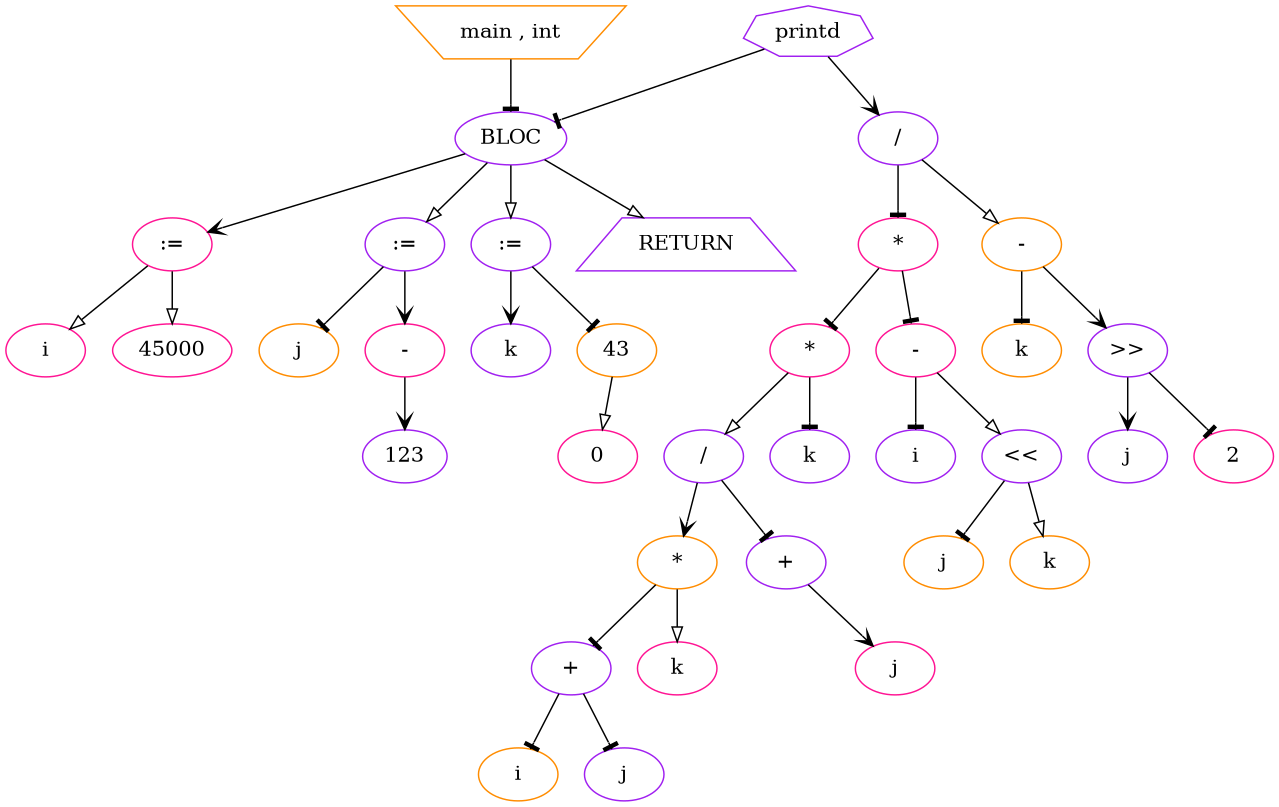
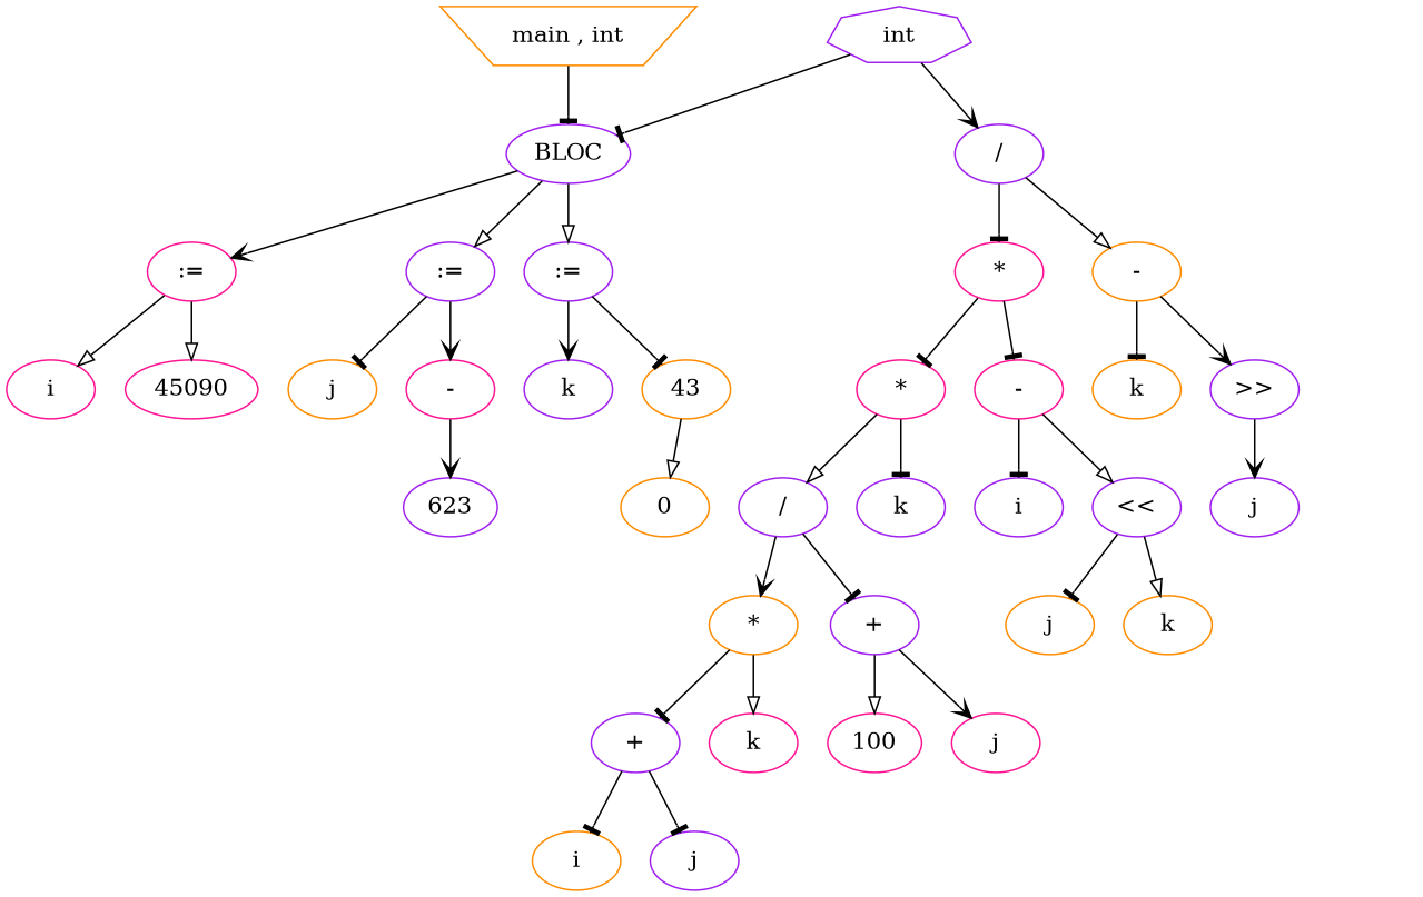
  digraph {
    node [color=purple]
    edge [arrowhead=tee]
    n1 [color=darkorange label="main , int" shape=invtrapezium]
    n2 [label=BLOC]
    n3 [color=deeppink label=":="]
    n4 [label=":="]
    n5 [label=":="]
-   n6 [label=RETURN shape=trapezium]
    n7 [color=deeppink label=i]
-   n8 [color=deeppink label=45000]
+   n8 [color=deeppink label=45090]
    n9 [color=darkorange label=j]
    n10 [color=deeppink label="-"]
    n11 [label=k]
    n12 [color=darkorange label=43]
-   n13 [label=printd shape=septagon]
+   n13 [label=int shape=septagon]
    n14 [label="/"]
-   n15 [label=123]
-   n16 [color=deeppink label=0]
+   n15 [label=623]
+   n16 [color=darkorange label=0]
    n17 [color=deeppink label="*"]
    n18 [color=darkorange label="-"]
    n19 [color=deeppink label="*"]
    n20 [color=deeppink label="-"]
    n21 [color=darkorange label=k]
    n22 [label=">>"]
    n23 [label="/"]
    n24 [label=k]
    n25 [label=i]
    n26 [label="<<"]
    n27 [color=darkorange label="*"]
    n28 [label="+"]
    n29 [label="+"]
    n30 [color=deeppink label=k]
+   n31 [color=deeppink label=100]
    n32 [color=deeppink label=j]
    n33 [color=darkorange label=i]
    n34 [label=j]
    n35 [color=darkorange label=j]
    n36 [color=darkorange label=k]
    n37 [label=j]
-   n38 [color=deeppink label=2]
    n1 -> n2
    n2 -> n3 [arrowhead=vee]
    n2 -> n4 [arrowhead=onormal]
    n2 -> n5 [arrowhead=onormal]
-   n2 -> n6 [arrowhead=onormal]
    n3 -> n7 [arrowhead=onormal]
    n3 -> n8 [arrowhead=onormal]
    n4 -> n9
    n4 -> n10 [arrowhead=vee]
    n5 -> n11 [arrowhead=vee]
    n5 -> n12
    n10 -> n15 [arrowhead=vee]
    n12 -> n16 [arrowhead=onormal]
    n13 -> n2
    n13 -> n14 [arrowhead=vee]
    n14 -> n17
    n14 -> n18 [arrowhead=onormal]
    n17 -> n19
    n17 -> n20
    n18 -> n21
    n18 -> n22 [arrowhead=vee]
    n19 -> n23 [arrowhead=onormal]
    n19 -> n24
    n20 -> n25
    n20 -> n26 [arrowhead=onormal]
    n22 -> n37 [arrowhead=vee]
-   n22 -> n38
    n23 -> n27 [arrowhead=vee]
    n23 -> n28
    n26 -> n35
    n26 -> n36 [arrowhead=onormal]
    n27 -> n29
    n27 -> n30 [arrowhead=onormal]
+   n28 -> n31 [arrowhead=onormal]
    n28 -> n32 [arrowhead=vee]
    n29 -> n33
    n29 -> n34
  }
